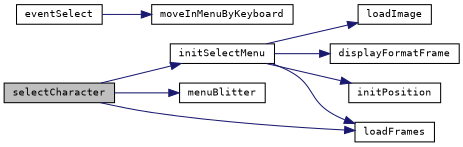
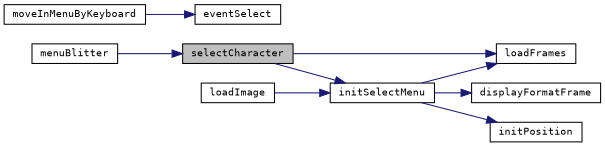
  digraph {
    fontname="DejaVu Sans Mono"
    rankdir=LR
    node [color=black fillcolor=white fontname="DejaVu Sans Mono" fontsize=10 shape=record style=filled]
    edge [color=midnightblue fontname="DejaVu Sans Mono" fontsize=10 labelfontname=Roboto labelfontsize=10 style=solid]
    n1 [fillcolor=grey75 fontcolor=black height=0.2 label=selectCharacter width=0.4]
    n2 [height=0.2 label=initSelectMenu width=0.4]
    n3 [height=0.2 label=menuBlitter width=0.4]
    n4 [height=0.2 label=loadFrames width=0.4]
    n5 [height=0.2 label=loadImage width=0.4]
    n6 [height=0.2 label=displayFormatFrame width=0.4]
    n7 [height=0.2 label=initPosition width=0.4]
    n8 [height=0.2 label=eventSelect width=0.4]
    n9 [height=0.2 label=moveInMenuByKeyboard width=0.4]
    n1 -> n2
-   n1 -> n3
+   n3 -> n1
    n1 -> n4
    n2 -> n4
-   n2 -> n5
+   n5 -> n2
    n2 -> n6
    n2 -> n7
-   n8 -> n9
+   n9 -> n8
  }
